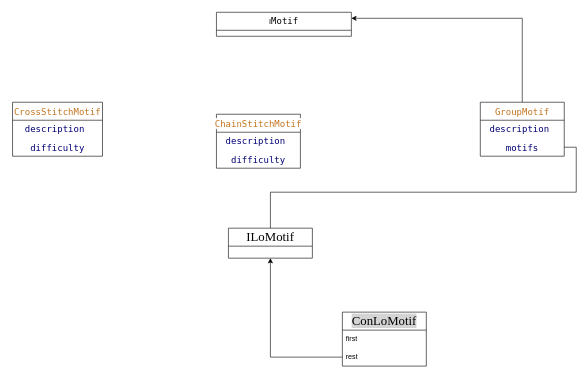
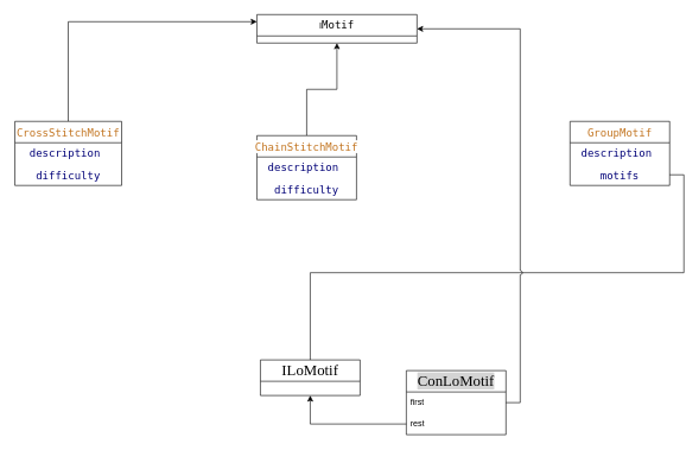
  <mxCell id="0" />
  <mxCell id="1" parent="0" />
  <mxCell id="2" value="&lt;font&gt;I&lt;span style=&quot;margin: 0px; padding: 0px; font-family: Fira-Mono, monospace; white-space: pre; font-size: 15px; line-height: 1.5; text-align: left; background-color: rgb(255, 255, 255);&quot; class=&quot;RktCmt&quot;&gt;Motif&lt;/span&gt;&lt;/font&gt;" style="swimlane;fontStyle=0;childLayout=stackLayout;horizontal=1;startSize=30;horizontalStack=0;resizeParent=1;resizeParentMax=0;resizeLast=0;collapsible=1;marginBottom=0;whiteSpace=wrap;html=1;" vertex="1" parent="1"><mxGeometry x="360" y="20" width="225" height="40" as="geometry" /></mxCell>
+ <mxCell id="3" style="edgeStyle=orthogonalEdgeStyle;rounded=0;orthogonalLoop=1;jettySize=auto;html=1;exitX=0.5;exitY=0;exitDx=0;exitDy=0;entryX=0;entryY=0.25;entryDx=0;entryDy=0;" edge="1" parent="1" source="4" target="2"><mxGeometry relative="1" as="geometry" /></mxCell>
  <mxCell id="4" value="&lt;span style=&quot;color: rgb(194, 116, 31); font-family: Fira-Mono, monospace; font-size: 15px; text-align: left; white-space: pre; background-color: rgb(255, 255, 255);&quot;&gt;CrossStitchMotif&lt;/span&gt;" style="swimlane;fontStyle=0;childLayout=stackLayout;horizontal=1;startSize=30;horizontalStack=0;resizeParent=1;resizeParentMax=0;resizeLast=0;collapsible=1;marginBottom=0;whiteSpace=wrap;html=1;" vertex="1" parent="1"><mxGeometry x="20" y="170" width="150" height="90" as="geometry" /></mxCell>
  <mxCell id="5" value="&lt;span style=&quot;margin: 0px; padding: 0px; font-family: Fira-Mono, monospace; white-space: pre; font-size: 15px; line-height: 1.5; text-align: left; background-color: rgb(255, 255, 255); color: rgb(0, 0, 119) !important;&quot; class=&quot;RktSym&quot;&gt;description&lt;/span&gt;&lt;span style=&quot;margin: 0px; padding: 0px; font-family: Fira-Mono, monospace; white-space: pre; font-size: 15px; line-height: 1.5; text-align: left; background-color: rgb(255, 255, 255);&quot; class=&quot;RktMeta&quot;&gt;&lt;/span&gt;&lt;span style=&quot;margin: 0px; padding: 0px; font-family: Fira-Mono, monospace; white-space: pre; font-size: 15px; text-align: left; background-color: rgb(255, 255, 255);&quot; class=&quot;hspace&quot;&gt;&amp;nbsp;&lt;/span&gt;" style="text;strokeColor=none;align=center;fillColor=none;html=1;verticalAlign=middle;whiteSpace=wrap;rounded=0;" vertex="1" parent="4"><mxGeometry y="30" width="150" height="30" as="geometry" /></mxCell>
  <mxCell id="6" value="&lt;span style=&quot;color: rgb(0, 0, 119); font-family: Fira-Mono, monospace; font-size: 15px; text-align: left; white-space: pre; background-color: rgb(255, 255, 255);&quot;&gt;difficulty&lt;/span&gt;" style="text;strokeColor=none;align=center;fillColor=none;html=1;verticalAlign=middle;whiteSpace=wrap;rounded=0;" vertex="1" parent="4"><mxGeometry y="60" width="150" height="30" as="geometry" /></mxCell>
+ <mxCell id="7" style="edgeStyle=orthogonalEdgeStyle;rounded=0;orthogonalLoop=1;jettySize=auto;html=1;exitX=0.5;exitY=0;exitDx=0;exitDy=0;" edge="1" parent="1" source="8" target="2"><mxGeometry relative="1" as="geometry" /></mxCell>
  <mxCell id="8" value="&lt;span style=&quot;color: rgb(194, 116, 31); font-family: Fira-Mono, monospace; font-size: 15px; text-align: left; white-space: pre; background-color: rgb(255, 255, 255);&quot;&gt;ChainStitchMotif&lt;/span&gt;" style="swimlane;fontStyle=0;childLayout=stackLayout;horizontal=1;startSize=30;horizontalStack=0;resizeParent=1;resizeParentMax=0;resizeLast=0;collapsible=1;marginBottom=0;whiteSpace=wrap;html=1;" vertex="1" parent="1"><mxGeometry x="360" y="190" width="140" height="90" as="geometry" /></mxCell>
  <mxCell id="9" value="&lt;span style=&quot;margin: 0px; padding: 0px; font-family: Fira-Mono, monospace; white-space: pre; font-size: 15px; line-height: 1.5; text-align: left; background-color: rgb(255, 255, 255); color: rgb(0, 0, 119) !important;&quot; class=&quot;RktSym&quot;&gt;description&lt;/span&gt;&lt;span style=&quot;margin: 0px; padding: 0px; font-family: Fira-Mono, monospace; white-space: pre; font-size: 15px; line-height: 1.5; text-align: left; background-color: rgb(255, 255, 255);&quot; class=&quot;RktMeta&quot;&gt;&lt;/span&gt;&lt;span style=&quot;margin: 0px; padding: 0px; font-family: Fira-Mono, monospace; white-space: pre; font-size: 15px; text-align: left; background-color: rgb(255, 255, 255);&quot; class=&quot;hspace&quot;&gt;&amp;nbsp;&lt;/span&gt;" style="text;strokeColor=none;align=center;fillColor=none;html=1;verticalAlign=middle;whiteSpace=wrap;rounded=0;" vertex="1" parent="8"><mxGeometry y="30" width="140" height="30" as="geometry" /></mxCell>
  <mxCell id="10" value="&lt;span style=&quot;color: rgb(0, 0, 119); font-family: Fira-Mono, monospace; font-size: 15px; text-align: left; white-space: pre; background-color: rgb(255, 255, 255);&quot;&gt;difficulty&lt;/span&gt;" style="text;strokeColor=none;align=center;fillColor=none;html=1;verticalAlign=middle;whiteSpace=wrap;rounded=0;" vertex="1" parent="8"><mxGeometry y="60" width="140" height="30" as="geometry" /></mxCell>
- <mxCell id="11" style="edgeStyle=orthogonalEdgeStyle;rounded=0;orthogonalLoop=1;jettySize=auto;html=1;exitX=0.5;exitY=0;exitDx=0;exitDy=0;entryX=1;entryY=0.25;entryDx=0;entryDy=0;" edge="1" parent="1" source="12" target="2"><mxGeometry relative="1" as="geometry" /></mxCell>
  <mxCell id="12" value="&lt;span style=&quot;color: rgb(194, 116, 31); font-family: Fira-Mono, monospace; font-size: 15px; text-align: left; white-space: pre; background-color: rgb(255, 255, 255);&quot;&gt;GroupMotif&lt;/span&gt;" style="swimlane;fontStyle=0;childLayout=stackLayout;horizontal=1;startSize=30;horizontalStack=0;resizeParent=1;resizeParentMax=0;resizeLast=0;collapsible=1;marginBottom=0;whiteSpace=wrap;html=1;" vertex="1" parent="1"><mxGeometry x="800" y="170" width="140" height="90" as="geometry" /></mxCell>
  <mxCell id="13" value="&lt;span style=&quot;margin: 0px; padding: 0px; font-family: Fira-Mono, monospace; white-space: pre; font-size: 15px; line-height: 1.5; text-align: left; background-color: rgb(255, 255, 255); color: rgb(0, 0, 119) !important;&quot; class=&quot;RktSym&quot;&gt;description&lt;/span&gt;&lt;span style=&quot;margin: 0px; padding: 0px; font-family: Fira-Mono, monospace; white-space: pre; font-size: 15px; line-height: 1.5; text-align: left; background-color: rgb(255, 255, 255);&quot; class=&quot;RktMeta&quot;&gt;&lt;/span&gt;&lt;span style=&quot;margin: 0px; padding: 0px; font-family: Fira-Mono, monospace; white-space: pre; font-size: 15px; text-align: left; background-color: rgb(255, 255, 255);&quot; class=&quot;hspace&quot;&gt;&amp;nbsp;&lt;/span&gt;" style="text;strokeColor=none;align=center;fillColor=none;html=1;verticalAlign=middle;whiteSpace=wrap;rounded=0;" vertex="1" parent="12"><mxGeometry y="30" width="140" height="30" as="geometry" /></mxCell>
  <mxCell id="14" value="&lt;span style=&quot;color: rgb(0, 0, 119); font-family: Fira-Mono, monospace; font-size: 15px; text-align: left; white-space: pre; background-color: rgb(255, 255, 255);&quot;&gt;motifs&lt;/span&gt;" style="text;strokeColor=none;align=center;fillColor=none;html=1;verticalAlign=middle;whiteSpace=wrap;rounded=0;" vertex="1" parent="12"><mxGeometry y="60" width="140" height="30" as="geometry" /></mxCell>
  <mxCell id="15" style="edgeStyle=orthogonalEdgeStyle;rounded=0;orthogonalLoop=1;jettySize=auto;html=1;exitX=0.5;exitY=0;exitDx=0;exitDy=0;entryX=1;entryY=0.5;entryDx=0;entryDy=0;jumpStyle=arc;endArrow=none;" edge="1" parent="1" source="16" target="14"><mxGeometry relative="1" as="geometry" /></mxCell>
- <mxCell id="16" value="&lt;span style=&quot;padding: 0px 2px;&quot;&gt;&lt;span style=&quot;font-family: Consolas; font-size: 16pt; white-space: pre;&quot;&gt;&lt;span style=&quot;background-color: light-dark(#ffffff, var(--ge-dark-color, #121212));&quot;&gt;ILoMotif&lt;/span&gt;&lt;/span&gt;&lt;/span&gt;" style="swimlane;fontStyle=0;childLayout=stackLayout;horizontal=1;startSize=30;horizontalStack=0;resizeParent=1;resizeParentMax=0;resizeLast=0;collapsible=1;marginBottom=0;whiteSpace=wrap;html=1;" vertex="1" parent="1"><mxGeometry x="380" y="380" width="140" height="50" as="geometry" /></mxCell>
+ <mxCell id="16" value="&lt;span style=&quot;padding: 0px 2px;&quot;&gt;&lt;span style=&quot;font-family: Consolas; font-size: 16pt; white-space: pre;&quot;&gt;&lt;span style=&quot;background-color: light-dark(#ffffff, var(--ge-dark-color, #121212));&quot;&gt;ILoMotif&lt;/span&gt;&lt;/span&gt;&lt;/span&gt;" style="swimlane;fontStyle=0;childLayout=stackLayout;horizontal=1;startSize=30;horizontalStack=0;resizeParent=1;resizeParentMax=0;resizeLast=0;collapsible=1;marginBottom=0;whiteSpace=wrap;html=1;" vertex="1" parent="1"><mxGeometry x="365" y="505" width="140" height="50" as="geometry" /></mxCell>
  <mxCell id="17" value="&lt;span style=&quot;background-color:#ffffff;padding:0px 2px 0px 2px;&quot;&gt;&lt;span style=&quot;font-family: Consolas; font-size: 16pt; white-space: pre;&quot;&gt;&lt;span style=&quot;background-color: rgb(212, 212, 212);&quot;&gt;ConLoMotif&lt;/span&gt;&lt;/span&gt;&lt;/span&gt;" style="swimlane;fontStyle=0;childLayout=stackLayout;horizontal=1;startSize=30;horizontalStack=0;resizeParent=1;resizeParentMax=0;resizeLast=0;collapsible=1;marginBottom=0;whiteSpace=wrap;html=1;" vertex="1" parent="1"><mxGeometry x="570" y="520" width="140" height="90" as="geometry" /></mxCell>
  <mxCell id="18" value="first" style="text;strokeColor=none;fillColor=none;align=left;verticalAlign=middle;spacingLeft=4;spacingRight=4;overflow=hidden;points=[[0,0.5],[1,0.5]];portConstraint=eastwest;rotatable=0;whiteSpace=wrap;html=1;" vertex="1" parent="17"><mxGeometry y="30" width="140" height="30" as="geometry" /></mxCell>
  <mxCell id="19" value="rest" style="text;strokeColor=none;fillColor=none;align=left;verticalAlign=middle;spacingLeft=4;spacingRight=4;overflow=hidden;points=[[0,0.5],[1,0.5]];portConstraint=eastwest;rotatable=0;whiteSpace=wrap;html=1;" vertex="1" parent="17"><mxGeometry y="60" width="140" height="30" as="geometry" /></mxCell>
+ <mxCell id="20" style="edgeStyle=orthogonalEdgeStyle;rounded=0;orthogonalLoop=1;jettySize=auto;html=1;exitX=1;exitY=0.5;exitDx=0;exitDy=0;entryX=1;entryY=0.5;entryDx=0;entryDy=0;jumpStyle=arc;" edge="1" parent="1" source="18" target="2"><mxGeometry relative="1" as="geometry" /></mxCell>
  <mxCell id="21" style="edgeStyle=orthogonalEdgeStyle;rounded=0;orthogonalLoop=1;jettySize=auto;html=1;exitX=0;exitY=0.5;exitDx=0;exitDy=0;" edge="1" parent="1" source="19" target="16"><mxGeometry relative="1" as="geometry" /></mxCell>
